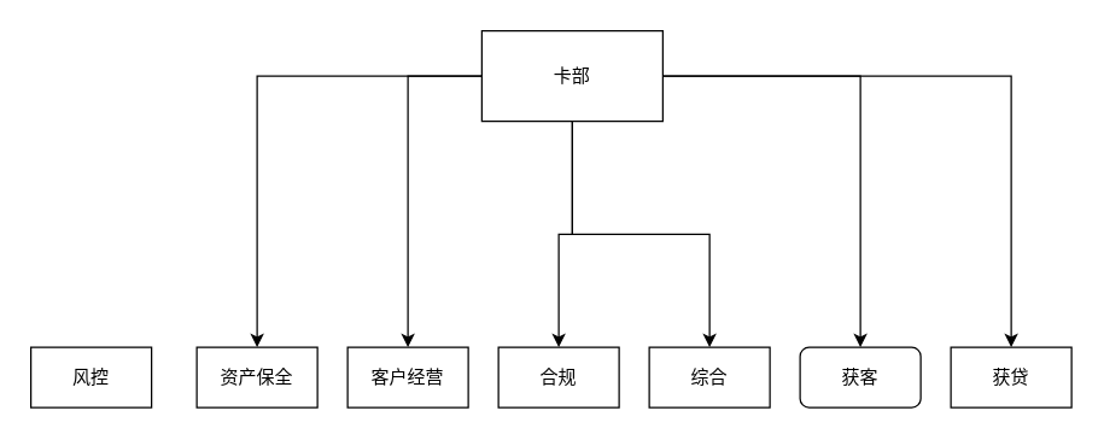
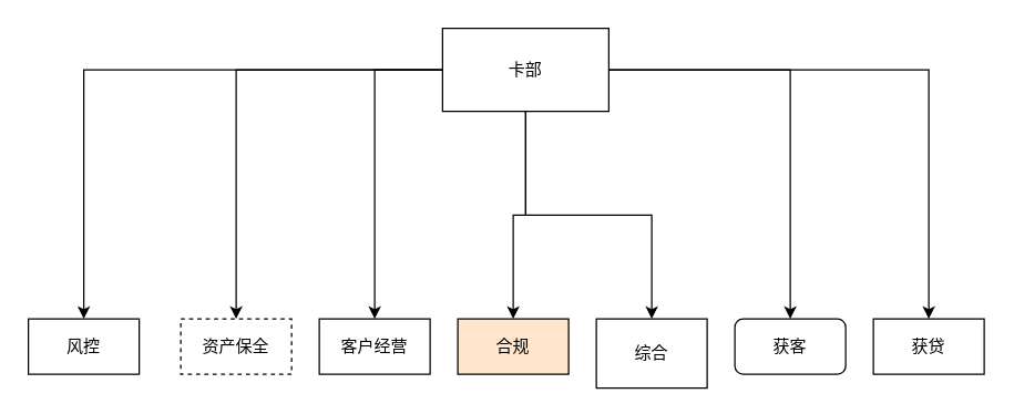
  <mxCell id="0" />
  <mxCell id="1" parent="0" />
  <mxCell id="2" value="风控" style="rounded=0;whiteSpace=wrap;html=1;" vertex="1" parent="1"><mxGeometry x="20" y="230" width="80" height="40" as="geometry" /></mxCell>
- <mxCell id="3" value="资产保全" style="rounded=0;whiteSpace=wrap;html=1;" vertex="1" parent="1"><mxGeometry x="130" y="230" width="80" height="40" as="geometry" /></mxCell>
+ <mxCell id="3" value="资产保全" style="rounded=0;whiteSpace=wrap;html=1;dashed=1;" vertex="1" parent="1"><mxGeometry x="130" y="230" width="80" height="40" as="geometry" /></mxCell>
  <mxCell id="4" value="客户经营" style="rounded=0;whiteSpace=wrap;html=1;" vertex="1" parent="1"><mxGeometry x="230" y="230" width="80" height="40" as="geometry" /></mxCell>
- <mxCell id="5" value="合规" style="rounded=0;whiteSpace=wrap;html=1;" vertex="1" parent="1"><mxGeometry x="330" y="230" width="80" height="40" as="geometry" /></mxCell>
- <mxCell id="6" value="综合" style="rounded=0;whiteSpace=wrap;html=1;" vertex="1" parent="1"><mxGeometry x="430" y="230" width="80" height="40" as="geometry" /></mxCell>
+ <mxCell id="5" value="合规" style="rounded=0;whiteSpace=wrap;html=1;fillColor=#ffe6cc;" vertex="1" parent="1"><mxGeometry x="330" y="230" width="80" height="40" as="geometry" /></mxCell>
+ <mxCell id="6" value="综合" style="rounded=0;whiteSpace=wrap;html=1;" vertex="1" parent="1"><mxGeometry x="430" y="230" width="80" height="50" as="geometry" /></mxCell>
  <mxCell id="7" value="获客" style="whiteSpace=wrap;html=1;rounded=1;" vertex="1" parent="1"><mxGeometry x="530" y="230" width="80" height="40" as="geometry" /></mxCell>
  <mxCell id="8" value="获贷" style="rounded=0;whiteSpace=wrap;html=1;" vertex="1" parent="1"><mxGeometry x="630" y="230" width="80" height="40" as="geometry" /></mxCell>
+ <mxCell id="9" style="edgeStyle=orthogonalEdgeStyle;rounded=0;orthogonalLoop=1;jettySize=auto;html=1;" edge="1" parent="1" source="16" target="2"><mxGeometry relative="1" as="geometry" /></mxCell>
  <mxCell id="10" style="edgeStyle=orthogonalEdgeStyle;rounded=0;orthogonalLoop=1;jettySize=auto;html=1;" edge="1" parent="1" source="16" target="3"><mxGeometry relative="1" as="geometry" /></mxCell>
  <mxCell id="11" style="edgeStyle=orthogonalEdgeStyle;rounded=0;orthogonalLoop=1;jettySize=auto;html=1;entryX=0.5;entryY=0;entryDx=0;entryDy=0;" edge="1" parent="1" source="16" target="4"><mxGeometry relative="1" as="geometry" /></mxCell>
  <mxCell id="12" style="edgeStyle=orthogonalEdgeStyle;rounded=0;orthogonalLoop=1;jettySize=auto;html=1;" edge="1" parent="1" source="16" target="5"><mxGeometry relative="1" as="geometry" /></mxCell>
  <mxCell id="13" style="edgeStyle=orthogonalEdgeStyle;rounded=0;orthogonalLoop=1;jettySize=auto;html=1;" edge="1" parent="1" source="16" target="6"><mxGeometry relative="1" as="geometry" /></mxCell>
  <mxCell id="14" style="edgeStyle=orthogonalEdgeStyle;rounded=0;orthogonalLoop=1;jettySize=auto;html=1;" edge="1" parent="1" source="16" target="7"><mxGeometry relative="1" as="geometry" /></mxCell>
  <mxCell id="15" style="edgeStyle=orthogonalEdgeStyle;rounded=0;orthogonalLoop=1;jettySize=auto;html=1;" edge="1" parent="1" source="16" target="8"><mxGeometry relative="1" as="geometry" /></mxCell>
  <mxCell id="16" value="卡部" style="rounded=0;whiteSpace=wrap;html=1;" vertex="1" parent="1"><mxGeometry x="319" y="20" width="120" height="60" as="geometry" /></mxCell>
